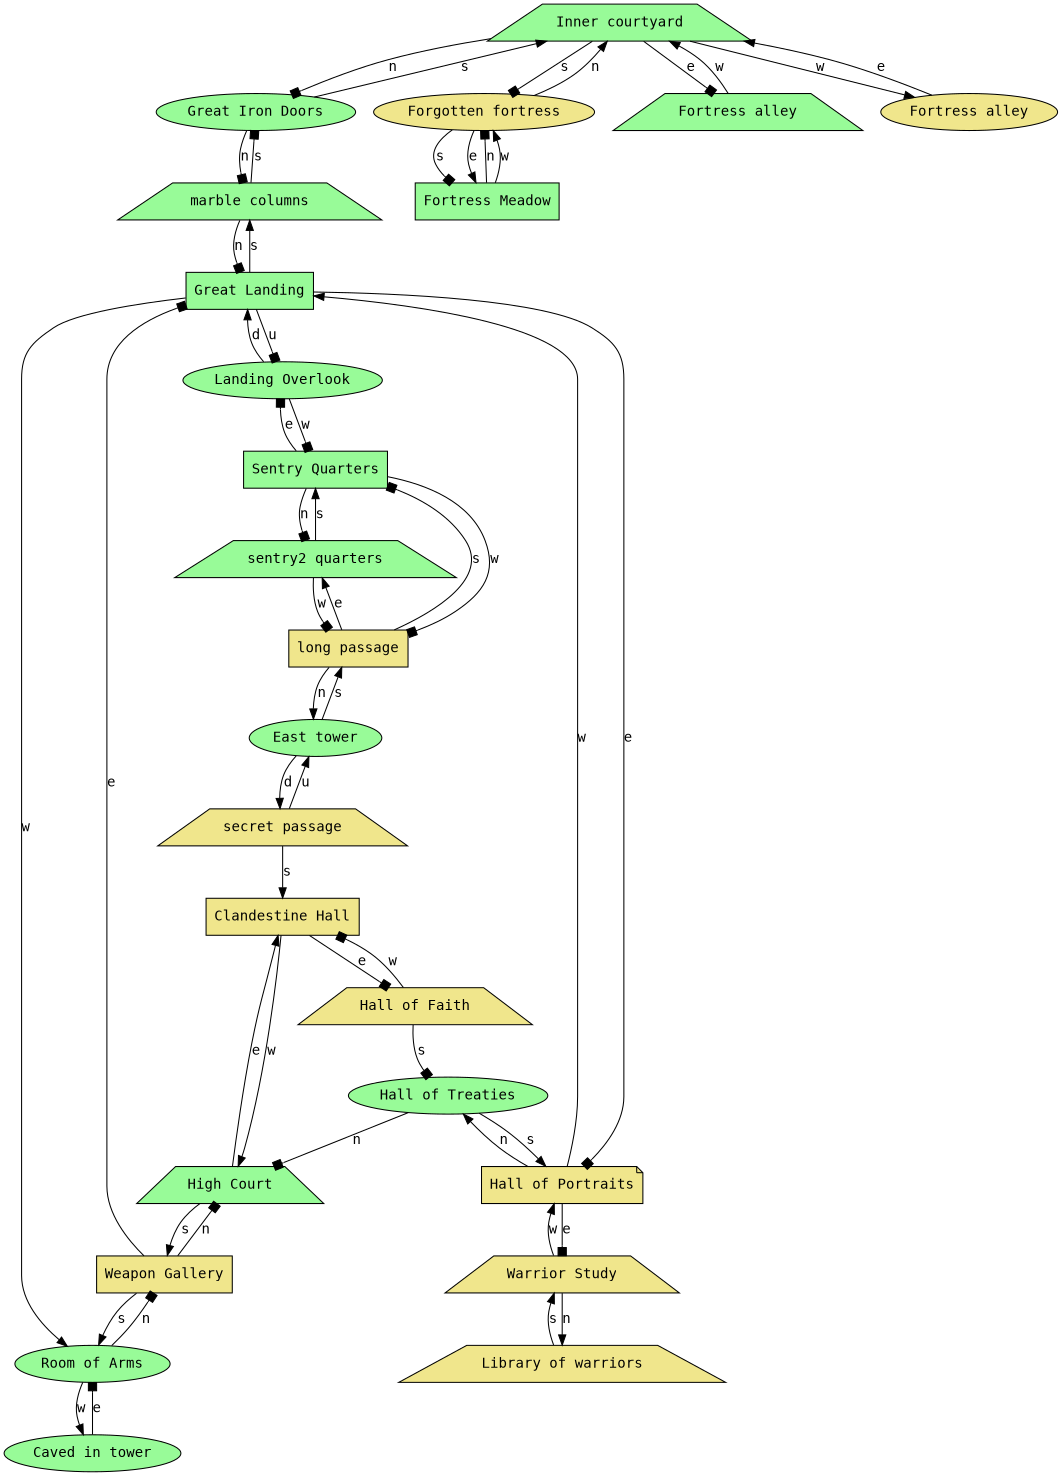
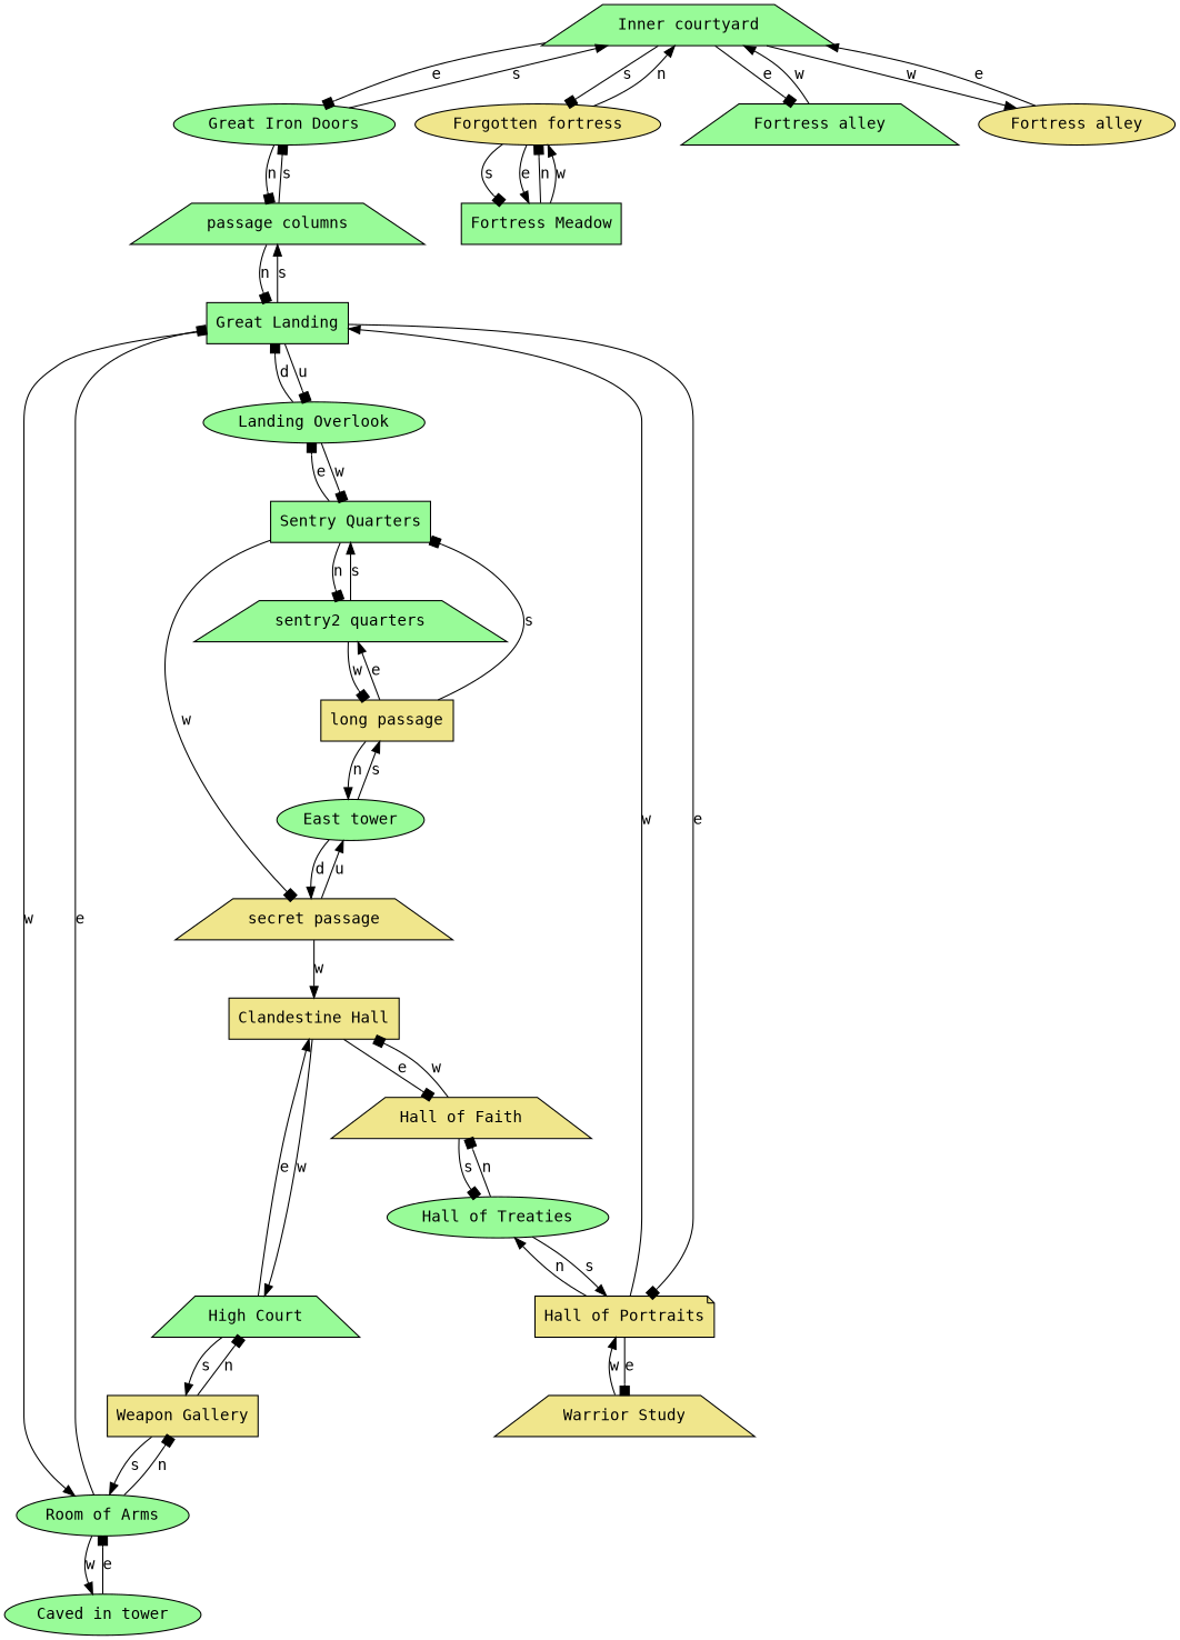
  digraph {
    fontname="DejaVu Sans Mono"
    node [fillcolor=palegreen fontname="DejaVu Sans Mono" shape=trapezium style=filled]
    edge [arrowhead=normal fontname="DejaVu Sans Mono"]
    n1 [label="Inner courtyard"]
    n2 [label="Great Iron Doors" shape=ellipse]
    n3 [fillcolor=khaki label="Forgotten fortress" shape=ellipse]
    n4 [label="Fortress alley"]
    n5 [fillcolor=khaki label="Fortress alley" shape=ellipse]
-   n6 [label="marble columns"]
+   n6 [label="passage columns"]
    n7 [label="Fortress Meadow" shape=box]
    n8 [label="Great Landing" shape=box]
    n9 [fillcolor=khaki label="Hall of Portraits" shape=note]
    n10 [label="Room of Arms" shape=ellipse]
    n11 [label="Landing Overlook" shape=ellipse]
    n12 [label="East tower" shape=ellipse]
    n13 [fillcolor=khaki label="long passage" shape=box]
    n14 [fillcolor=khaki label="secret passage"]
    n15 [label="Sentry Quarters" shape=box]
    n16 [label="sentry2 quarters"]
    n17 [fillcolor=khaki label="Clandestine Hall" shape=box]
    n18 [label="Hall of Treaties" shape=ellipse]
    n19 [fillcolor=khaki label="Warrior Study"]
    n20 [fillcolor=khaki label="Weapon Gallery" shape=box]
    n21 [label="Caved in tower" shape=ellipse]
    n22 [fillcolor=khaki label="Hall of Faith"]
-   n23 [fillcolor=khaki label="Library of warriors"]
    n24 [label="High Court"]
-   n1 -> n2 [arrowhead=box label=n]
+   n1 -> n2 [arrowhead=box label=e]
    n1 -> n3 [arrowhead=box label=s]
    n1 -> n4 [arrowhead=box label=e]
    n1 -> n5 [label=w]
    n2 -> n1 [label=s]
    n2 -> n6 [arrowhead=box label=n]
    n3 -> n1 [label=n]
    n3 -> n7 [arrowhead=box label=s]
    n3 -> n7 [label=e]
    n4 -> n1 [label=w]
    n5 -> n1 [label=e]
    n6 -> n2 [arrowhead=box label=s]
    n6 -> n8 [arrowhead=box label=n]
    n7 -> n3 [arrowhead=box label=n]
    n7 -> n3 [label=w]
    n8 -> n6 [label=s]
    n8 -> n9 [arrowhead=box label=e]
    n8 -> n10 [label=w]
    n8 -> n11 [arrowhead=box label=u]
    n9 -> n8 [label=w]
    n9 -> n18 [label=n]
    n9 -> n19 [arrowhead=box label=e]
-   n20 -> n8 [arrowhead=box label=e]
+   n10 -> n8 [arrowhead=box label=e]
    n10 -> n20 [arrowhead=box label=n]
    n10 -> n21 [label=w]
-   n11 -> n8 [label=d]
+   n11 -> n8 [arrowhead=box label=d]
    n11 -> n15 [arrowhead=box label=w]
    n12 -> n13 [label=s]
    n12 -> n14 [label=d]
    n13 -> n12 [label=n]
    n13 -> n15 [arrowhead=box label=s]
    n13 -> n16 [label=e]
    n14 -> n12 [label=u]
-   n14 -> n17 [label=s]
+   n14 -> n17 [label=w]
    n15 -> n11 [arrowhead=box label=e]
-   n15 -> n13 [arrowhead=box label=w]
+   n15 -> n14 [arrowhead=box label=w]
    n15 -> n16 [arrowhead=box label=n]
    n16 -> n13 [arrowhead=box label=w]
    n16 -> n15 [label=s]
    n17 -> n22 [arrowhead=box label=e]
    n17 -> n24 [label=w]
    n18 -> n9 [label=s]
-   n18 -> n24 [arrowhead=box label=n]
+   n18 -> n22 [arrowhead=box label=n]
    n19 -> n9 [label=w]
-   n19 -> n23 [label=n]
    n20 -> n10 [label=s]
    n20 -> n24 [arrowhead=box label=n]
    n21 -> n10 [arrowhead=box label=e]
    n22 -> n17 [arrowhead=box label=w]
    n22 -> n18 [arrowhead=box label=s]
-   n23 -> n19 [label=s]
    n24 -> n17 [label=e]
    n24 -> n20 [label=s]
  }
